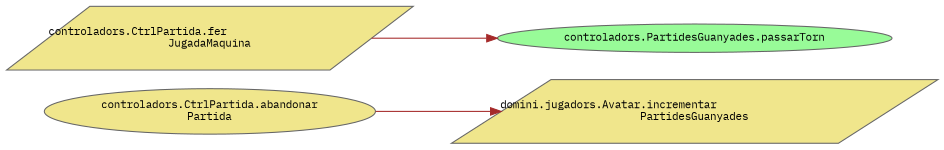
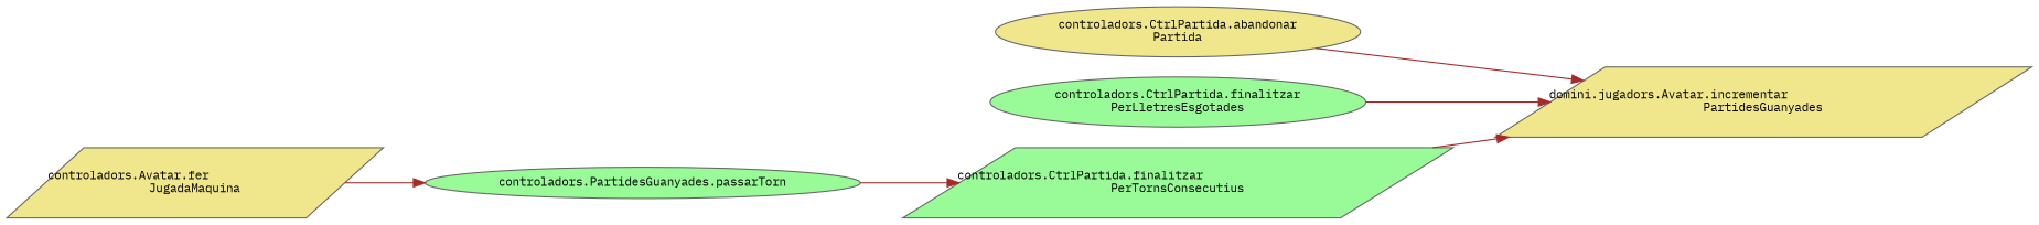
  digraph {
    fontname="IBM Plex Mono"
    rankdir=RL
    node [color=grey40 fillcolor=khaki fontname="IBM Plex Mono" fontsize=10 shape=parallelogram style=filled]
    edge [color=brown dir=back fontname="IBM Plex Mono" fontsize=10 labelfontname=Helvetica labelfontsize=10 style=solid]
    n1 [color=gray40 fontcolor=black height=0.2 label="domini.jugadors.Avatar.incrementar\lPartidesGuanyades" width=0.4]
    n2 [height=0.2 label="controladors.CtrlPartida.abandonar\lPartida" shape=ellipse width=0.4]
+   n3 [fillcolor=palegreen height=0.2 label="controladors.CtrlPartida.finalitzar\lPerLletresEsgotades" shape=ellipse width=0.4]
+   n4 [fillcolor=palegreen height=0.2 label="controladors.CtrlPartida.finalitzar\lPerTornsConsecutius" width=0.4]
    n5 [fillcolor=palegreen height=0.2 label="controladors.PartidesGuanyades.passarTorn" shape=ellipse width=0.4]
-   n6 [height=0.2 label="controladors.CtrlPartida.fer\lJugadaMaquina" width=0.4]
+   n6 [height=0.2 label="controladors.Avatar.fer\lJugadaMaquina" width=0.4]
    n1 -> n2
+   n1 -> n3
+   n1 -> n4
+   n4 -> n5
    n5 -> n6
  }
